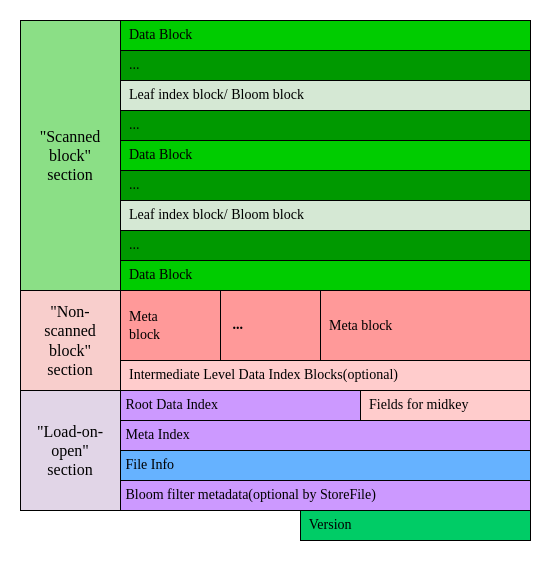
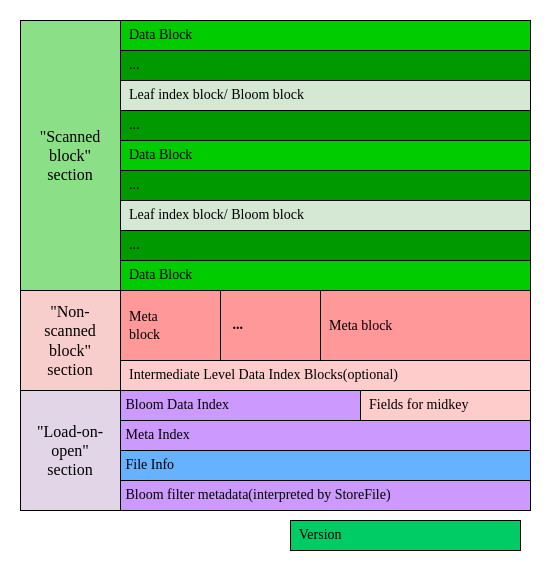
  <mxCell id="0" />
  <mxCell id="1" parent="0" />
  <mxCell id="2" value="&lt;font style=&quot;font-size: 16px;&quot; face=&quot;Verdana&quot;&gt;&quot;Scanned&lt;br&gt;block&quot;&lt;br&gt;section&lt;/font&gt;" style="rounded=0;whiteSpace=wrap;html=1;align=center;fillColor=#8bdf86;strokeColor=#000000;" vertex="1" parent="1"><mxGeometry x="20" y="20" width="100" height="270" as="geometry" /></mxCell>
  <mxCell id="3" value="&lt;font style=&quot;font-size: 14px;&quot; face=&quot;Verdana&quot;&gt;&amp;nbsp; Data Block&lt;/font&gt;" style="rounded=0;whiteSpace=wrap;html=1;align=left;fillColor=#00CC00;strokeColor=#000000;" vertex="1" parent="1"><mxGeometry x="120" y="20" width="410" height="30" as="geometry" /></mxCell>
  <mxCell id="4" value="&lt;font style=&quot;font-size: 14px;&quot; face=&quot;Verdana&quot;&gt;&amp;nbsp; Leaf index block/ Bloom block&lt;/font&gt;" style="rounded=0;whiteSpace=wrap;html=1;align=left;fillColor=#d5e8d4;strokeColor=#000000;" vertex="1" parent="1"><mxGeometry x="120" y="80" width="410" height="30" as="geometry" /></mxCell>
  <mxCell id="5" value="&lt;font style=&quot;font-size: 14px;&quot; face=&quot;Verdana&quot;&gt;&amp;nbsp; ...&lt;/font&gt;" style="rounded=0;whiteSpace=wrap;html=1;align=left;fillColor=#009900;strokeColor=#000000;" vertex="1" parent="1"><mxGeometry x="120" y="50" width="410" height="30" as="geometry" /></mxCell>
  <mxCell id="6" value="&lt;font style=&quot;font-size: 14px;&quot; face=&quot;Verdana&quot;&gt;&amp;nbsp; Leaf index block/ Bloom block&lt;/font&gt;" style="rounded=0;whiteSpace=wrap;html=1;align=left;fillColor=#d5e8d4;strokeColor=#000000;" vertex="1" parent="1"><mxGeometry x="120" y="200" width="410" height="30" as="geometry" /></mxCell>
  <mxCell id="7" value="&lt;font style=&quot;font-size: 14px;&quot; face=&quot;Verdana&quot;&gt;&amp;nbsp; Data Block&lt;/font&gt;" style="rounded=0;whiteSpace=wrap;html=1;align=left;fillColor=#00CC00;strokeColor=#000000;" vertex="1" parent="1"><mxGeometry x="120" y="140" width="410" height="30" as="geometry" /></mxCell>
  <mxCell id="8" value="&lt;font style=&quot;font-size: 14px;&quot; face=&quot;Verdana&quot;&gt;&amp;nbsp; Data Block&lt;/font&gt;" style="rounded=0;whiteSpace=wrap;html=1;align=left;fillColor=#00CC00;strokeColor=#000000;" vertex="1" parent="1"><mxGeometry x="120" y="260" width="410" height="30" as="geometry" /></mxCell>
  <mxCell id="9" value="&lt;font style=&quot;font-size: 16px;&quot; face=&quot;Verdana&quot;&gt;&quot;Non-&lt;br&gt;scanned&lt;br&gt;block&quot;&lt;br&gt;section&lt;/font&gt;" style="rounded=0;whiteSpace=wrap;html=1;align=center;fillColor=#f8cecc;strokeColor=#000000;" vertex="1" parent="1"><mxGeometry x="20" y="290" width="100" height="100" as="geometry" /></mxCell>
  <mxCell id="10" value="&lt;span style=&quot;font-size: 14px;&quot;&gt;&lt;font style=&quot;&quot; face=&quot;Verdana&quot;&gt;&amp;nbsp; Meta&lt;br&gt;&amp;nbsp; block&lt;/font&gt;&lt;/span&gt;" style="rounded=0;whiteSpace=wrap;html=1;fillColor=#FF9999;strokeColor=#000000;align=left;" vertex="1" parent="1"><mxGeometry x="120" y="290" width="100" height="70" as="geometry" /></mxCell>
  <mxCell id="11" value="&lt;div style=&quot;&quot;&gt;&lt;b style=&quot;font-size: 14px; font-family: Verdana; background-color: initial;&quot;&gt;&amp;nbsp; &amp;nbsp;...&lt;/b&gt;&lt;/div&gt;" style="rounded=0;whiteSpace=wrap;html=1;fillColor=#FF9999;strokeColor=#000000;align=left;" vertex="1" parent="1"><mxGeometry x="220" y="290" width="100" height="70" as="geometry" /></mxCell>
  <mxCell id="12" value="&lt;span style=&quot;font-size: 14px;&quot;&gt;&lt;font style=&quot;&quot; face=&quot;Verdana&quot;&gt;&amp;nbsp; Meta block&lt;/font&gt;&lt;/span&gt;" style="rounded=0;whiteSpace=wrap;html=1;fillColor=#FF9999;strokeColor=#000000;align=left;" vertex="1" parent="1"><mxGeometry x="320" y="290" width="210" height="70" as="geometry" /></mxCell>
  <mxCell id="13" value="&lt;font style=&quot;font-size: 14px;&quot; face=&quot;Verdana&quot;&gt;&amp;nbsp; ...&lt;/font&gt;" style="rounded=0;whiteSpace=wrap;html=1;align=left;fillColor=#009900;strokeColor=#000000;" vertex="1" parent="1"><mxGeometry x="120" y="110" width="410" height="30" as="geometry" /></mxCell>
  <mxCell id="14" value="&lt;font style=&quot;font-size: 14px;&quot; face=&quot;Verdana&quot;&gt;&amp;nbsp; ...&lt;/font&gt;" style="rounded=0;whiteSpace=wrap;html=1;align=left;fillColor=#009900;strokeColor=#000000;" vertex="1" parent="1"><mxGeometry x="120" y="170" width="410" height="30" as="geometry" /></mxCell>
  <mxCell id="15" value="&lt;font style=&quot;font-size: 14px;&quot; face=&quot;Verdana&quot;&gt;&amp;nbsp; ...&lt;/font&gt;" style="rounded=0;whiteSpace=wrap;html=1;align=left;fillColor=#009900;strokeColor=#000000;" vertex="1" parent="1"><mxGeometry x="120" y="230" width="410" height="30" as="geometry" /></mxCell>
  <mxCell id="16" value="&lt;font face=&quot;Verdana&quot; style=&quot;font-size: 14px;&quot;&gt;&amp;nbsp; Intermediate Level Data Index Blocks(optional)&lt;/font&gt;" style="rounded=0;whiteSpace=wrap;html=1;align=left;fillColor=#FFCCCC;" vertex="1" parent="1"><mxGeometry x="120" y="360" width="410" height="30" as="geometry" /></mxCell>
  <mxCell id="17" value="&lt;font style=&quot;font-size: 16px;&quot; face=&quot;Verdana&quot;&gt;&quot;Load-on-&lt;br&gt;open&quot;&lt;br&gt;section&lt;/font&gt;" style="rounded=0;whiteSpace=wrap;html=1;align=center;fillColor=#e1d5e7;strokeColor=#000000;" vertex="1" parent="1"><mxGeometry x="20" y="390" width="100" height="120" as="geometry" /></mxCell>
- <mxCell id="18" value="&lt;font face=&quot;Verdana&quot; style=&quot;font-size: 14px;&quot;&gt;&amp;nbsp;Root Data Index&lt;/font&gt;" style="rounded=0;whiteSpace=wrap;html=1;align=left;fillColor=#CC99FF;strokeColor=#000000;" vertex="1" parent="1"><mxGeometry x="120" y="390" width="240" height="30" as="geometry" /></mxCell>
+ <mxCell id="18" value="&lt;font face=&quot;Verdana&quot; style=&quot;font-size: 14px;&quot;&gt;&amp;nbsp;Bloom Data Index&lt;/font&gt;" style="rounded=0;whiteSpace=wrap;html=1;align=left;fillColor=#CC99FF;strokeColor=#000000;" vertex="1" parent="1"><mxGeometry x="120" y="390" width="240" height="30" as="geometry" /></mxCell>
  <mxCell id="19" value="&lt;font face=&quot;Verdana&quot; style=&quot;font-size: 14px;&quot;&gt;&amp;nbsp; Fields for midkey&lt;/font&gt;" style="rounded=0;whiteSpace=wrap;html=1;align=left;fillColor=#ffcccc;" vertex="1" parent="1"><mxGeometry x="360" y="390" width="170" height="30" as="geometry" /></mxCell>
  <mxCell id="20" value="&lt;font face=&quot;Verdana&quot;&gt;&lt;span style=&quot;font-size: 14px;&quot;&gt;&amp;nbsp;Meta Index&lt;/span&gt;&lt;/font&gt;" style="rounded=0;whiteSpace=wrap;html=1;align=left;fillColor=#CC99FF;strokeColor=#000000;" vertex="1" parent="1"><mxGeometry x="120" y="420" width="410" height="30" as="geometry" /></mxCell>
  <mxCell id="21" value="&lt;font face=&quot;Verdana&quot;&gt;&lt;span style=&quot;font-size: 14px;&quot;&gt;&amp;nbsp;File Info&lt;/span&gt;&lt;/font&gt;" style="rounded=0;whiteSpace=wrap;html=1;align=left;fillColor=#66B2FF;strokeColor=#000000;" vertex="1" parent="1"><mxGeometry x="120" y="450" width="410" height="30" as="geometry" /></mxCell>
- <mxCell id="22" value="&lt;font face=&quot;Verdana&quot;&gt;&lt;span style=&quot;font-size: 14px;&quot;&gt;&amp;nbsp;Bloom filter metadata(optional by StoreFile)&lt;/span&gt;&lt;/font&gt;" style="rounded=0;whiteSpace=wrap;html=1;align=left;fillColor=#CC99FF;strokeColor=#000000;" vertex="1" parent="1"><mxGeometry x="120" y="480" width="410" height="30" as="geometry" /></mxCell>
- <mxCell id="23" value="&lt;font face=&quot;Verdana&quot;&gt;&lt;span style=&quot;font-size: 14px;&quot;&gt;&amp;nbsp; Version&lt;/span&gt;&lt;/font&gt;" style="rounded=0;whiteSpace=wrap;html=1;align=left;fillColor=#00CC66;strokeColor=#000000;" vertex="1" parent="1"><mxGeometry x="300" y="510" width="230" height="30" as="geometry" /></mxCell>
+ <mxCell id="22" value="&lt;font face=&quot;Verdana&quot;&gt;&lt;span style=&quot;font-size: 14px;&quot;&gt;&amp;nbsp;Bloom filter metadata(interpreted by StoreFile)&lt;/span&gt;&lt;/font&gt;" style="rounded=0;whiteSpace=wrap;html=1;align=left;fillColor=#CC99FF;strokeColor=#000000;" vertex="1" parent="1"><mxGeometry x="120" y="480" width="410" height="30" as="geometry" /></mxCell>
+ <mxCell id="23" value="&lt;font face=&quot;Verdana&quot;&gt;&lt;span style=&quot;font-size: 14px;&quot;&gt;&amp;nbsp; Version&lt;/span&gt;&lt;/font&gt;" style="rounded=0;whiteSpace=wrap;html=1;align=left;fillColor=#00CC66;strokeColor=#000000;" vertex="1" parent="1"><mxGeometry x="290" y="520" width="230" height="30" as="geometry" /></mxCell>
